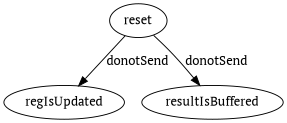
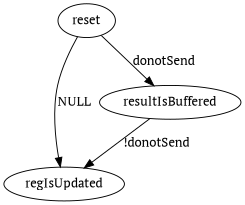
  digraph {
    fontname="PT Serif"
    node [fontname="PT Serif"]
    edge [fontname="PT Serif"]
    reset
    regIsUpdated
    resultIsBuffered
-   reset -> regIsUpdated [label=donotSend]
+   reset -> regIsUpdated [label=NULL]
    reset -> resultIsBuffered [label=donotSend]
+   resultIsBuffered -> regIsUpdated [label="!donotSend"]
  }
